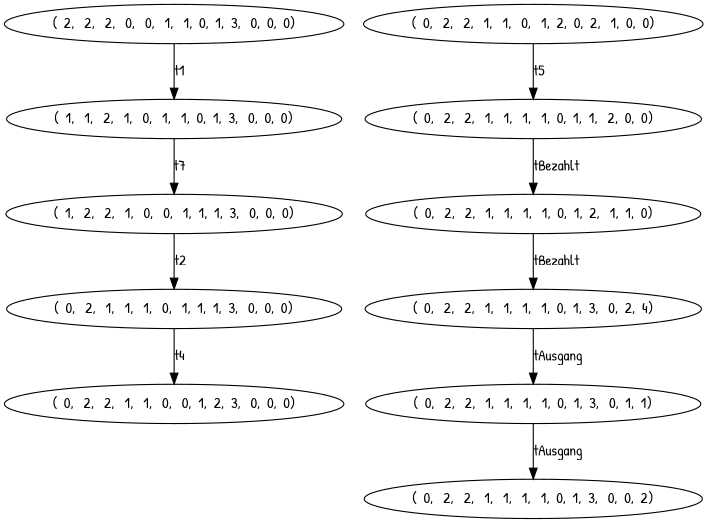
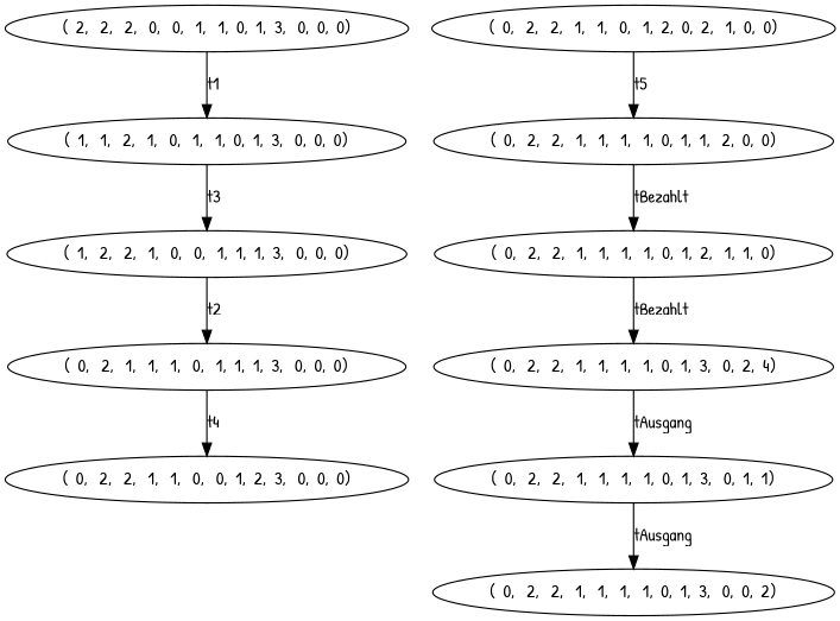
  digraph {
    fontname="Patrick Hand"
    node [fontname="Patrick Hand"]
    edge [fontname="Patrick Hand"]
    "(  2,   2,   2,   0,   0,   1,   1,  0,  1,  3,   0,  0,  0)"
    "(  1,   1,   2,   1,   0,   1,   1,  0,  1,  3,   0,  0,  0)"
    "(  1,   2,   2,   1,   0,   0,   1,  1,  1,  3,   0,  0,  0)"
    "(  0,   2,   1,   1,   1,   0,   1,  1,  1,  3,   0,  0,  0)"
    "(  0,   2,   2,   1,   1,   0,   0,  1,  2,  3,   0,  0,  0)"
    "(  0,   2,   2,   1,   1,   0,   1,  2,  0,  2,   1,  0,  0)"
    "(  0,   2,   2,   1,   1,   1,   1,  0,  1,  1,   2,  0,  0)"
    "(  0,   2,   2,   1,   1,   1,   1,  0,  1,  2,   1,  1,  0)"
    n9 [label="(  0,   2,   2,   1,   1,   1,   1,  0,  1,  3,   0,  2,  4)"]
    "(  0,   2,   2,   1,   1,   1,   1,  0,  1,  3,   0,  1,  1)"
    "(  0,   2,   2,   1,   1,   1,   1,  0,  1,  3,   0,  0,  2)"
    "(  2,   2,   2,   0,   0,   1,   1,  0,  1,  3,   0,  0,  0)" -> "(  1,   1,   2,   1,   0,   1,   1,  0,  1,  3,   0,  0,  0)" [label=t1]
-   "(  1,   1,   2,   1,   0,   1,   1,  0,  1,  3,   0,  0,  0)" -> "(  1,   2,   2,   1,   0,   0,   1,  1,  1,  3,   0,  0,  0)" [label=t7]
+   "(  1,   1,   2,   1,   0,   1,   1,  0,  1,  3,   0,  0,  0)" -> "(  1,   2,   2,   1,   0,   0,   1,  1,  1,  3,   0,  0,  0)" [label=t3]
    "(  1,   2,   2,   1,   0,   0,   1,  1,  1,  3,   0,  0,  0)" -> "(  0,   2,   1,   1,   1,   0,   1,  1,  1,  3,   0,  0,  0)" [label=t2]
    "(  0,   2,   1,   1,   1,   0,   1,  1,  1,  3,   0,  0,  0)" -> "(  0,   2,   2,   1,   1,   0,   0,  1,  2,  3,   0,  0,  0)" [label=t4]
    "(  0,   2,   2,   1,   1,   0,   1,  2,  0,  2,   1,  0,  0)" -> "(  0,   2,   2,   1,   1,   1,   1,  0,  1,  1,   2,  0,  0)" [label=t5]
    "(  0,   2,   2,   1,   1,   1,   1,  0,  1,  1,   2,  0,  0)" -> "(  0,   2,   2,   1,   1,   1,   1,  0,  1,  2,   1,  1,  0)" [label=tBezahlt]
    "(  0,   2,   2,   1,   1,   1,   1,  0,  1,  2,   1,  1,  0)" -> n9 [label=tBezahlt]
    n9 -> "(  0,   2,   2,   1,   1,   1,   1,  0,  1,  3,   0,  1,  1)" [label=tAusgang]
    "(  0,   2,   2,   1,   1,   1,   1,  0,  1,  3,   0,  1,  1)" -> "(  0,   2,   2,   1,   1,   1,   1,  0,  1,  3,   0,  0,  2)" [label=tAusgang]
  }
